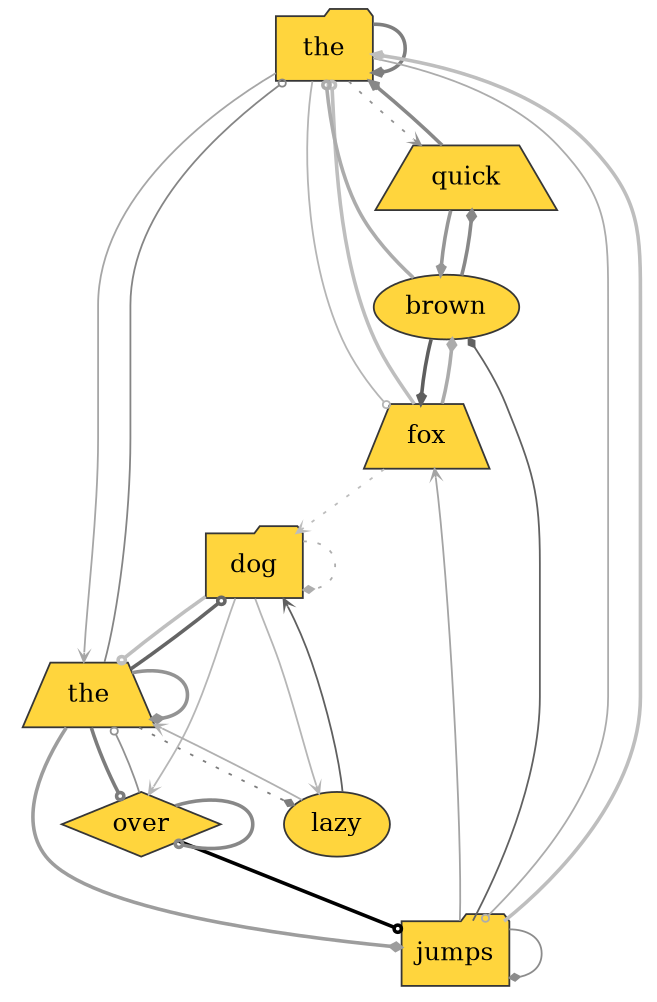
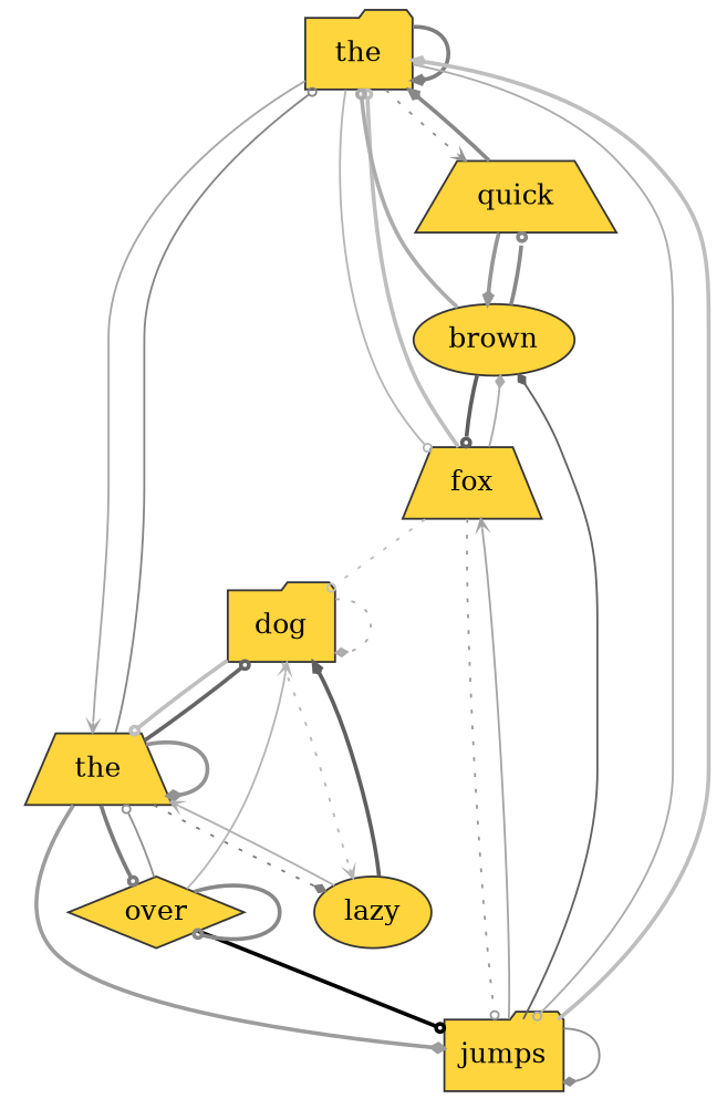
  digraph {
    node [color="#363636" fillcolor="#ffd53d" shape=folder style=filled]
    edge [arrowhead=odot arrowsize=0.5 color="#888888" style=bold]
    n1 [label=the]
    n2 [label=quick shape=trapezium]
    n3 [label=fox shape=trapezium]
    n4 [label=jumps]
    n5 [label=the shape=trapezium]
    n6 [label=brown shape=ellipse]
    n7 [label=dog]
    n8 [label=over shape=diamond]
    n9 [label=lazy shape=ellipse]
    n1 -> n1 [arrowhead=vee color="#7e7e7e"]
    n1 -> n2 [arrowhead=vee color="#929292" style=dotted]
    n1 -> n3 [color="#b5b5b5" style=solid]
    n1 -> n4 [color="#acacac" style=solid]
    n1 -> n5 [arrowhead=vee color="#a6a6a6" style=solid]
    n2 -> n1 [arrowhead=vee]
    n2 -> n6 [arrowhead=vee color="#969696"]
    n3 -> n1 [color="#bebebe"]
-   n3 -> n6 [arrowhead=diamond color="#ababab"]
-   n3 -> n7 [arrowhead=vee color="#bdbdbd" style=dotted]
+   n3 -> n4 [color="#999999" style=dotted]
+   n3 -> n6 [arrowhead=diamond color="#ababab" style=solid]
+   n3 -> n7 [color="#bdbdbd" style=dotted]
    n4 -> n1 [arrowhead=vee color="#bebebe"]
    n4 -> n3 [arrowhead=vee color="#a4a4a4" style=solid]
    n4 -> n4 [arrowhead=diamond color="#8c8c8c" style=solid]
    n4 -> n6 [arrowhead=diamond color="#616161" style=solid]
    n5 -> n1 [color="#858585" style=solid]
    n5 -> n4 [arrowhead=diamond color="#9d9d9d"]
    n5 -> n5 [arrowhead=diamond color="#939393"]
    n5 -> n7 [color="#656565"]
    n5 -> n8 [color="#7c7c7c"]
    n5 -> n9 [arrowhead=diamond color="#7c7c7c" style=dotted]
    n6 -> n1 [color="#acacac"]
-   n6 -> n2 [arrowhead=diamond]
-   n6 -> n3 [arrowhead=vee color="#5e5e5e"]
+   n6 -> n2
+   n6 -> n3 [color="#5e5e5e"]
    n7 -> n5 [color="#bfbfbf"]
    n7 -> n7 [arrowhead=diamond color="#adadad" style=dotted]
-   n7 -> n9 [arrowhead=vee color="#b6b6b6" style=solid]
+   n7 -> n9 [arrowhead=vee color="#b6b6b6" style=dotted]
    n8 -> n4 [color="#000000"]
    n8 -> n5 [color="#919191" style=solid]
-   n7 -> n8 [arrowhead=vee color="#b6b6b6" style=solid]
+   n8 -> n7 [arrowhead=vee color="#b6b6b6" style=solid]
    n8 -> n8
    n9 -> n5 [arrowhead=vee color="#b0b0b0" style=solid]
-   n9 -> n7 [arrowhead=vee color="#5f5f5f" style=solid]
+   n9 -> n7 [arrowhead=vee color="#5f5f5f"]
  }
